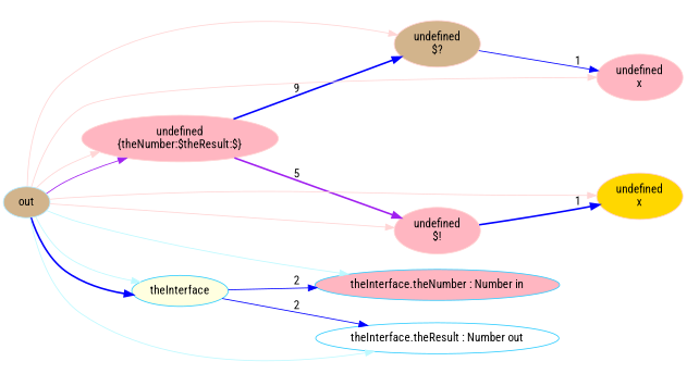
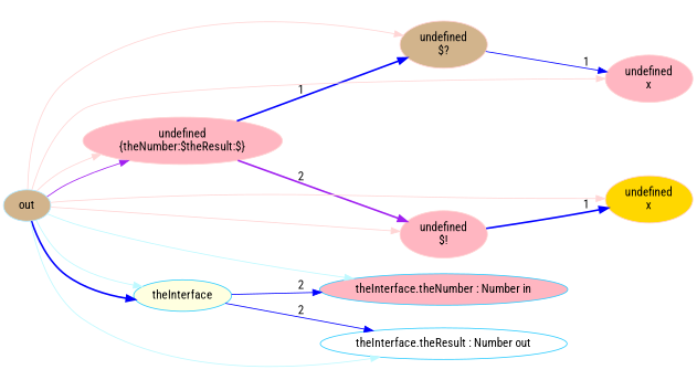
  digraph {
    fontname="Roboto Condensed"
    rankdir=LR
    node [color="#ffd1d1" fillcolor=lightpink fontname="Roboto Condensed" shape=ellipse style=filled]
    edge [arrowHead=normal arrowsize=1 color=blue dir=forward fontname="Roboto Condensed"]
    n1 [label="undefined\n{theNumber:$theResult:$}"]
    n2 [fillcolor=tan label="undefined\n$?"]
    n3 [label="undefined\n$!"]
    n4 [label="undefined\nx"]
    n5 [fillcolor=gold label="undefined\nx"]
    n6 [color="#afe7ff" fillcolor=tan label=out]
    n7 [color="#2fcdff" fillcolor=lightyellow label=theInterface]
    n8 [color="#2fcdff" label="theInterface.theNumber : Number in"]
    n9 [color="#2fcdff" fillcolor=white label="theInterface.theResult : Number out"]
-   n1 -> n2 [label=9 style=bold]
-   n1 -> n3 [color=purple label=5 style=bold]
+   n1 -> n2 [label=1 style=bold]
+   n1 -> n3 [color=purple label=2 style=bold]
    n2 -> n4 [label=1 style=solid]
    n3 -> n5 [label=1 style=bold]
    n6 -> n1 [color=purple style=solid]
    n6 -> n1 [color="#ffd5d5"]
    n6 -> n2 [color="#ffd5d5"]
    n6 -> n3 [color="#ffd5d5"]
    n6 -> n4 [color="#ffd5d5"]
    n6 -> n5 [color="#ffd5d5"]
    n6 -> n7 [style=bold]
    n6 -> n7 [color="#bef9ff"]
    n6 -> n8 [color="#bef9ff"]
    n6 -> n9 [color="#bef9ff"]
    n7 -> n8 [label=2 style=solid]
    n7 -> n9 [label=2 style=solid]
  }
